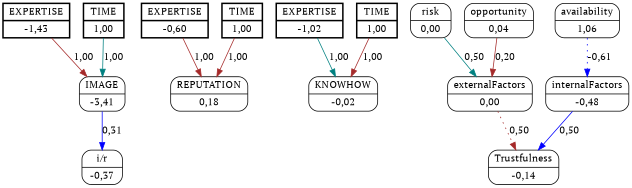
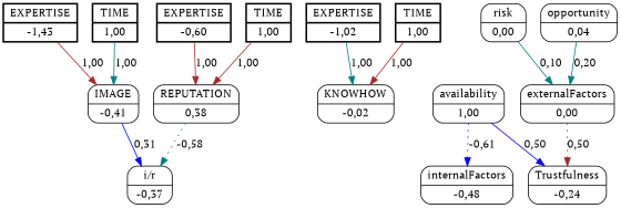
  digraph {
    fontname="PT Serif"
    node [fontname="PT Serif" shape=record style=rounded]
    edge [color=brown fontname="PT Serif"]
    n1 [label="{EXPERTISE | -1,43}" penwidth=2 peripheries=2 style=bold]
-   n2 [label="{IMAGE | -3,41}"]
+   n2 [label="{IMAGE | -0,41}"]
    n3 [label="{i/r | -0,37}"]
    n4 [label="{TIME | 1,00}" penwidth=2 peripheries=2 style=bold]
    n5 [label="{EXPERTISE | -0,60}" penwidth=2 peripheries=2 style=bold]
-   n6 [label="{REPUTATION | 0,18}"]
+   n6 [label="{REPUTATION | 0,38}"]
    n7 [label="{TIME | 1,00}" penwidth=2 peripheries=2 style=bold]
    n8 [label="{EXPERTISE | -1,02}" penwidth=2 peripheries=2 style=bold]
    n9 [label="{KNOWHOW | -0,02}"]
    n10 [label="{TIME | 1,00}" penwidth=2 peripheries=2 style=bold]
    n11 [label="{internalFactors | -0,48}"]
-   n12 [label="{Trustfulness | -0,14}"]
-   n13 [label="{availability | 1,06}"]
+   n12 [label="{Trustfulness | -0,24}"]
+   n13 [label="{availability | 1,00}"]
    n14 [label="{risk | 0,00}"]
    n15 [label="{externalFactors | 0,00}"]
    n16 [label="{opportunity | 0,04}"]
    n1 -> n2 [label="1,00"]
    n2 -> n3 [color=blue label="0,31"]
    n4 -> n2 [color=teal label="1,00"]
    n5 -> n6 [label="1,00"]
+   n6 -> n3 [color=teal label="-0,58" style=dotted]
    n7 -> n6 [label="1,00"]
    n8 -> n9 [color=teal label="1,00"]
    n10 -> n9 [label="1,00"]
-   n11 -> n12 [color=blue label="0,50"]
+   n13 -> n12 [color=blue label="0,50"]
    n13 -> n11 [color=blue label="-0,61" style=dotted]
-   n14 -> n15 [color=teal label="0,50"]
+   n14 -> n15 [color=teal label="0,10"]
    n15 -> n12 [label="0,50" style=dotted]
-   n16 -> n15 [label="0,20"]
+   n16 -> n15 [color=teal label="0,20"]
  }
